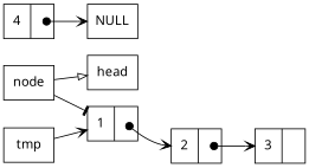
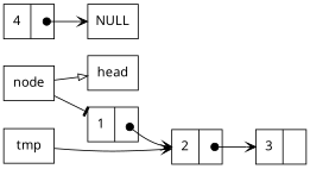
  digraph {
    fontname="Noto Sans"
    rankdir=LR
    node [fontname="Noto Sans" shape=record]
    edge [arrowhead=vee fontname="Noto Sans" tailport="ref:c"]
    n1 [label=head]
    n2 [label="{ <data> 1 | <ref>  }"]
    n3 [label="{ <data> 2 | <ref>  }"]
    n4 [label="{ <data> 3 | <ref>  }"]
    n5 [label="{ <data> 4 | <ref>  }"]
    NULL
    n7 [label="node"]
    n8 [label=tmp]
    n2 -> n3 [arrowtail=dot dir=both headport=data tailclip=false]
    n3 -> n4 [arrowtail=dot dir=both headport=data tailclip=false]
    n5 -> NULL [arrowtail=dot dir=both tailclip=false]
    n7 -> n1 [arrowhead=onormal]
    n7 -> n2 [arrowhead=tee]
-   n8 -> n2
+   n8 -> n3
  }
